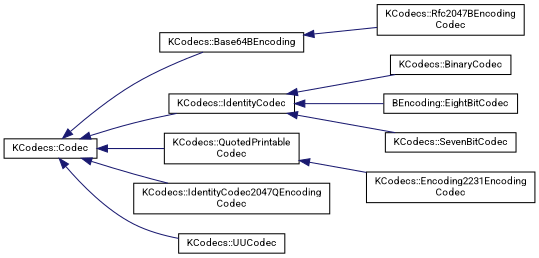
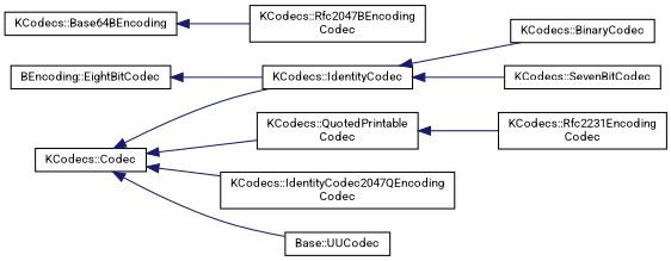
  digraph {
    fontname=Roboto
    rankdir=LR
    node [color=black fillcolor=white fontname=Roboto fontsize=10 shape=record style=filled]
    edge [color=midnightblue dir=back fontname=Roboto fontsize=10 labelfontname=Helvetica labelfontsize=10 style=solid]
    n1 [height=0.2 label="KCodecs::Codec" width=0.4]
    n2 [height=0.2 label="KCodecs::Base64BEncoding" width=0.4]
    n3 [height=0.2 label="KCodecs::IdentityCodec" width=0.4]
    n4 [height=0.2 label="KCodecs::QuotedPrintable\lCodec" width=0.4]
    n5 [height=0.2 label="KCodecs::IdentityCodec2047QEncoding\lCodec" width=0.4]
-   n6 [height=0.2 label="KCodecs::UUCodec" width=0.4]
+   n6 [height=0.2 label="Base::UUCodec" width=0.4]
    n7 [height=0.2 label="KCodecs::Rfc2047BEncoding\lCodec" width=0.4]
    n8 [height=0.2 label="KCodecs::BinaryCodec" width=0.4]
    n9 [height=0.2 label="BEncoding::EightBitCodec" width=0.4]
    n10 [height=0.2 label="KCodecs::SevenBitCodec" width=0.4]
-   n11 [height=0.2 label="KCodecs::Encoding2231Encoding\lCodec" width=0.4]
-   n1 -> n2
+   n11 [height=0.2 label="KCodecs::Rfc2231Encoding\lCodec" width=0.4]
    n1 -> n3
    n1 -> n4
    n1 -> n5
    n1 -> n6
    n2 -> n7
    n3 -> n8
-   n3 -> n9
+   n9 -> n3
    n3 -> n10
    n4 -> n11
  }
